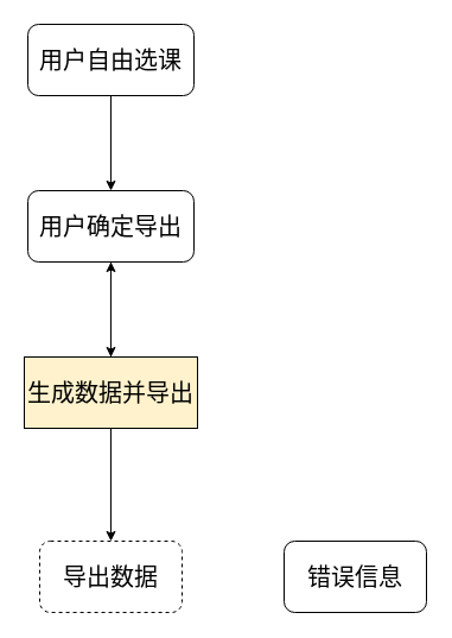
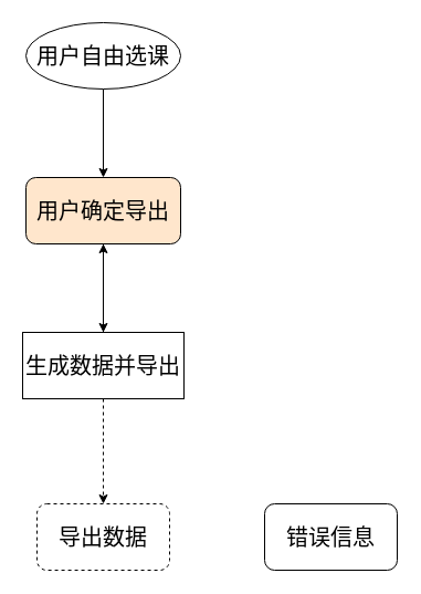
  <mxCell id="0" />
  <mxCell id="1" parent="0" />
  <mxCell id="2" value="" style="edgeStyle=orthogonalEdgeStyle;rounded=0;orthogonalLoop=1;jettySize=auto;html=1;" edge="1" parent="1" source="3" target="5"><mxGeometry relative="1" as="geometry" /></mxCell>
- <mxCell id="3" value="&lt;font style=&quot;font-size: 20px&quot;&gt;用户自由选课&lt;/font&gt;" style="rounded=1;whiteSpace=wrap;html=1;" vertex="1" parent="1"><mxGeometry x="23" y="20" width="140" height="60" as="geometry" /></mxCell>
+ <mxCell id="3" value="&lt;font style=&quot;font-size: 20px&quot;&gt;用户自由选课&lt;/font&gt;" style="ellipse;whiteSpace=wrap;html=1;" vertex="1" parent="1"><mxGeometry x="23" y="20" width="140" height="60" as="geometry" /></mxCell>
  <mxCell id="4" value="" style="edgeStyle=orthogonalEdgeStyle;rounded=0;orthogonalLoop=1;jettySize=auto;html=1;" edge="1" parent="1" source="5"><mxGeometry relative="1" as="geometry"><mxPoint x="93" y="300" as="targetPoint" /></mxGeometry></mxCell>
- <mxCell id="5" value="&lt;font style=&quot;font-size: 20px&quot;&gt;用户确定导出&lt;/font&gt;" style="rounded=1;whiteSpace=wrap;html=1;" vertex="1" parent="1"><mxGeometry x="23" y="160" width="140" height="60" as="geometry" /></mxCell>
+ <mxCell id="5" value="&lt;font style=&quot;font-size: 20px&quot;&gt;用户确定导出&lt;/font&gt;" style="rounded=1;whiteSpace=wrap;html=1;fillColor=#ffe6cc;" vertex="1" parent="1"><mxGeometry x="23" y="160" width="140" height="60" as="geometry" /></mxCell>
  <mxCell id="6" value="" style="edgeStyle=orthogonalEdgeStyle;rounded=0;orthogonalLoop=1;jettySize=auto;html=1;" edge="1" parent="1" source="8" target="5"><mxGeometry relative="1" as="geometry"><mxPoint x="246" y="330" as="targetPoint" /></mxGeometry></mxCell>
- <mxCell id="7" value="" style="edgeStyle=orthogonalEdgeStyle;rounded=0;orthogonalLoop=1;jettySize=auto;html=1;entryX=0.5;entryY=0;entryDx=0;entryDy=0;" edge="1" parent="1" source="8" target="10"><mxGeometry relative="1" as="geometry"><mxPoint x="93" y="440" as="targetPoint" /></mxGeometry></mxCell>
- <mxCell id="8" value="&lt;font style=&quot;font-size: 20px&quot;&gt;生成数据并导出&lt;/font&gt;" style="rounded=0;whiteSpace=wrap;html=1;fillColor=#fff2cc;" vertex="1" parent="1"><mxGeometry x="20" y="300" width="146" height="60" as="geometry" /></mxCell>
+ <mxCell id="7" value="" style="edgeStyle=orthogonalEdgeStyle;rounded=0;orthogonalLoop=1;jettySize=auto;html=1;entryX=0.5;entryY=0;entryDx=0;entryDy=0;dashed=1;" edge="1" parent="1" source="8" target="10"><mxGeometry relative="1" as="geometry"><mxPoint x="93" y="440" as="targetPoint" /></mxGeometry></mxCell>
+ <mxCell id="8" value="&lt;font style=&quot;font-size: 20px&quot;&gt;生成数据并导出&lt;/font&gt;" style="rounded=0;whiteSpace=wrap;html=1;" vertex="1" parent="1"><mxGeometry x="20" y="300" width="146" height="60" as="geometry" /></mxCell>
  <mxCell id="9" value="&lt;font style=&quot;font-size: 20px&quot;&gt;错误信息&lt;/font&gt;" style="rounded=1;whiteSpace=wrap;html=1;" vertex="1" parent="1"><mxGeometry x="239" y="455" width="120" height="60" as="geometry" /></mxCell>
  <mxCell id="10" value="&lt;font style=&quot;font-size: 20px&quot;&gt;导出数据&lt;/font&gt;" style="rounded=1;whiteSpace=wrap;html=1;dashed=1;" vertex="1" parent="1"><mxGeometry x="33" y="455" width="120" height="60" as="geometry" /></mxCell>
